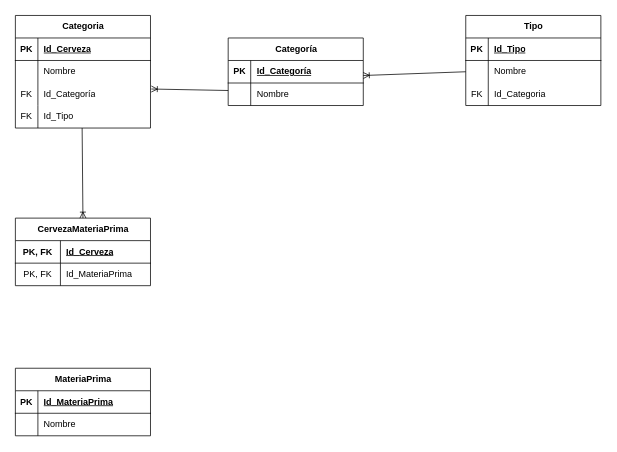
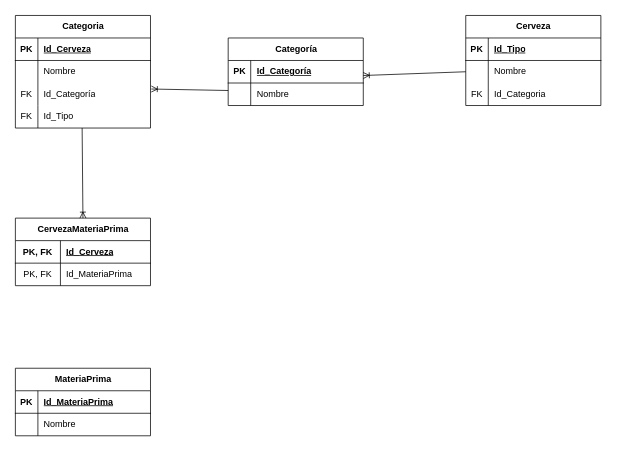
  <mxCell id="0" />
  <mxCell id="1" parent="0" />
  <mxCell id="2" value="Categoria" style="shape=table;startSize=30;container=1;collapsible=1;childLayout=tableLayout;fixedRows=1;rowLines=0;fontStyle=1;align=center;resizeLast=1;html=1;" vertex="1" parent="1"><mxGeometry x="20" y="20" width="180" height="150" as="geometry" /></mxCell>
  <mxCell id="3" value="" style="shape=tableRow;horizontal=0;startSize=0;swimlaneHead=0;swimlaneBody=0;fillColor=none;collapsible=0;dropTarget=0;points=[[0,0.5],[1,0.5]];portConstraint=eastwest;top=0;left=0;right=0;bottom=1;" vertex="1" parent="2"><mxGeometry y="30" width="180" height="30" as="geometry" /></mxCell>
  <mxCell id="4" value="PK" style="shape=partialRectangle;connectable=0;fillColor=none;top=0;left=0;bottom=0;right=0;fontStyle=1;overflow=hidden;whiteSpace=wrap;html=1;" vertex="1" parent="3"><mxGeometry width="30" height="30" as="geometry"><mxRectangle width="30" height="30" as="alternateBounds" /></mxGeometry></mxCell>
  <mxCell id="5" value="&lt;div&gt;Id_Cerveza&lt;/div&gt;" style="shape=partialRectangle;connectable=0;fillColor=none;top=0;left=0;bottom=0;right=0;align=left;spacingLeft=6;fontStyle=5;overflow=hidden;whiteSpace=wrap;html=1;" vertex="1" parent="3"><mxGeometry x="30" width="150" height="30" as="geometry"><mxRectangle width="150" height="30" as="alternateBounds" /></mxGeometry></mxCell>
  <mxCell id="6" value="" style="shape=tableRow;horizontal=0;startSize=0;swimlaneHead=0;swimlaneBody=0;fillColor=none;collapsible=0;dropTarget=0;points=[[0,0.5],[1,0.5]];portConstraint=eastwest;top=0;left=0;right=0;bottom=0;" vertex="1" parent="2"><mxGeometry y="60" width="180" height="30" as="geometry" /></mxCell>
  <mxCell id="7" value="" style="shape=partialRectangle;connectable=0;fillColor=none;top=0;left=0;bottom=0;right=0;editable=1;overflow=hidden;whiteSpace=wrap;html=1;" vertex="1" parent="6"><mxGeometry width="30" height="30" as="geometry"><mxRectangle width="30" height="30" as="alternateBounds" /></mxGeometry></mxCell>
  <mxCell id="8" value="Nombre" style="shape=partialRectangle;connectable=0;fillColor=none;top=0;left=0;bottom=0;right=0;align=left;spacingLeft=6;overflow=hidden;whiteSpace=wrap;html=1;" vertex="1" parent="6"><mxGeometry x="30" width="150" height="30" as="geometry"><mxRectangle width="150" height="30" as="alternateBounds" /></mxGeometry></mxCell>
  <mxCell id="9" value="" style="shape=tableRow;horizontal=0;startSize=0;swimlaneHead=0;swimlaneBody=0;fillColor=none;collapsible=0;dropTarget=0;points=[[0,0.5],[1,0.5]];portConstraint=eastwest;top=0;left=0;right=0;bottom=0;" vertex="1" parent="2"><mxGeometry y="90" width="180" height="30" as="geometry" /></mxCell>
  <mxCell id="10" value="FK" style="shape=partialRectangle;connectable=0;fillColor=none;top=0;left=0;bottom=0;right=0;editable=1;overflow=hidden;whiteSpace=wrap;html=1;" vertex="1" parent="9"><mxGeometry width="30" height="30" as="geometry"><mxRectangle width="30" height="30" as="alternateBounds" /></mxGeometry></mxCell>
  <mxCell id="11" value="Id_Categoría" style="shape=partialRectangle;connectable=0;fillColor=none;top=0;left=0;bottom=0;right=0;align=left;spacingLeft=6;overflow=hidden;whiteSpace=wrap;html=1;" vertex="1" parent="9"><mxGeometry x="30" width="150" height="30" as="geometry"><mxRectangle width="150" height="30" as="alternateBounds" /></mxGeometry></mxCell>
  <mxCell id="12" value="" style="shape=tableRow;horizontal=0;startSize=0;swimlaneHead=0;swimlaneBody=0;fillColor=none;collapsible=0;dropTarget=0;points=[[0,0.5],[1,0.5]];portConstraint=eastwest;top=0;left=0;right=0;bottom=0;" vertex="1" parent="2"><mxGeometry y="120" width="180" height="30" as="geometry" /></mxCell>
  <mxCell id="13" value="FK" style="shape=partialRectangle;connectable=0;fillColor=none;top=0;left=0;bottom=0;right=0;editable=1;overflow=hidden;whiteSpace=wrap;html=1;" vertex="1" parent="12"><mxGeometry width="30" height="30" as="geometry"><mxRectangle width="30" height="30" as="alternateBounds" /></mxGeometry></mxCell>
  <mxCell id="14" value="Id_Tipo" style="shape=partialRectangle;connectable=0;fillColor=none;top=0;left=0;bottom=0;right=0;align=left;spacingLeft=6;overflow=hidden;whiteSpace=wrap;html=1;" vertex="1" parent="12"><mxGeometry x="30" width="150" height="30" as="geometry"><mxRectangle width="150" height="30" as="alternateBounds" /></mxGeometry></mxCell>
  <mxCell id="15" value="Categoría" style="shape=table;startSize=30;container=1;collapsible=1;childLayout=tableLayout;fixedRows=1;rowLines=0;fontStyle=1;align=center;resizeLast=1;html=1;" vertex="1" parent="1"><mxGeometry x="303.5" y="50" width="180" height="90" as="geometry" /></mxCell>
  <mxCell id="16" value="" style="shape=tableRow;horizontal=0;startSize=0;swimlaneHead=0;swimlaneBody=0;fillColor=none;collapsible=0;dropTarget=0;points=[[0,0.5],[1,0.5]];portConstraint=eastwest;top=0;left=0;right=0;bottom=1;" vertex="1" parent="15"><mxGeometry y="30" width="180" height="30" as="geometry" /></mxCell>
  <mxCell id="17" value="PK" style="shape=partialRectangle;connectable=0;fillColor=none;top=0;left=0;bottom=0;right=0;fontStyle=1;overflow=hidden;whiteSpace=wrap;html=1;" vertex="1" parent="16"><mxGeometry width="30" height="30" as="geometry"><mxRectangle width="30" height="30" as="alternateBounds" /></mxGeometry></mxCell>
  <mxCell id="18" value="Id_Categoría" style="shape=partialRectangle;connectable=0;fillColor=none;top=0;left=0;bottom=0;right=0;align=left;spacingLeft=6;fontStyle=5;overflow=hidden;whiteSpace=wrap;html=1;" vertex="1" parent="16"><mxGeometry x="30" width="150" height="30" as="geometry"><mxRectangle width="150" height="30" as="alternateBounds" /></mxGeometry></mxCell>
  <mxCell id="19" value="" style="shape=tableRow;horizontal=0;startSize=0;swimlaneHead=0;swimlaneBody=0;fillColor=none;collapsible=0;dropTarget=0;points=[[0,0.5],[1,0.5]];portConstraint=eastwest;top=0;left=0;right=0;bottom=0;" vertex="1" parent="15"><mxGeometry y="60" width="180" height="30" as="geometry" /></mxCell>
  <mxCell id="20" value="" style="shape=partialRectangle;connectable=0;fillColor=none;top=0;left=0;bottom=0;right=0;editable=1;overflow=hidden;whiteSpace=wrap;html=1;" vertex="1" parent="19"><mxGeometry width="30" height="30" as="geometry"><mxRectangle width="30" height="30" as="alternateBounds" /></mxGeometry></mxCell>
  <mxCell id="21" value="Nombre" style="shape=partialRectangle;connectable=0;fillColor=none;top=0;left=0;bottom=0;right=0;align=left;spacingLeft=6;overflow=hidden;whiteSpace=wrap;html=1;" vertex="1" parent="19"><mxGeometry x="30" width="150" height="30" as="geometry"><mxRectangle width="150" height="30" as="alternateBounds" /></mxGeometry></mxCell>
- <mxCell id="22" value="Tipo" style="shape=table;startSize=30;container=1;collapsible=1;childLayout=tableLayout;fixedRows=1;rowLines=0;fontStyle=1;align=center;resizeLast=1;html=1;" vertex="1" parent="1"><mxGeometry x="620" y="20" width="180" height="120" as="geometry" /></mxCell>
+ <mxCell id="22" value="Cerveza" style="shape=table;startSize=30;container=1;collapsible=1;childLayout=tableLayout;fixedRows=1;rowLines=0;fontStyle=1;align=center;resizeLast=1;html=1;" vertex="1" parent="1"><mxGeometry x="620" y="20" width="180" height="120" as="geometry" /></mxCell>
  <mxCell id="23" value="" style="shape=tableRow;horizontal=0;startSize=0;swimlaneHead=0;swimlaneBody=0;fillColor=none;collapsible=0;dropTarget=0;points=[[0,0.5],[1,0.5]];portConstraint=eastwest;top=0;left=0;right=0;bottom=1;" vertex="1" parent="22"><mxGeometry y="30" width="180" height="30" as="geometry" /></mxCell>
  <mxCell id="24" value="PK" style="shape=partialRectangle;connectable=0;fillColor=none;top=0;left=0;bottom=0;right=0;fontStyle=1;overflow=hidden;whiteSpace=wrap;html=1;" vertex="1" parent="23"><mxGeometry width="30" height="30" as="geometry"><mxRectangle width="30" height="30" as="alternateBounds" /></mxGeometry></mxCell>
  <mxCell id="25" value="Id_Tipo" style="shape=partialRectangle;connectable=0;fillColor=none;top=0;left=0;bottom=0;right=0;align=left;spacingLeft=6;fontStyle=5;overflow=hidden;whiteSpace=wrap;html=1;" vertex="1" parent="23"><mxGeometry x="30" width="150" height="30" as="geometry"><mxRectangle width="150" height="30" as="alternateBounds" /></mxGeometry></mxCell>
  <mxCell id="26" value="" style="shape=tableRow;horizontal=0;startSize=0;swimlaneHead=0;swimlaneBody=0;fillColor=none;collapsible=0;dropTarget=0;points=[[0,0.5],[1,0.5]];portConstraint=eastwest;top=0;left=0;right=0;bottom=0;" vertex="1" parent="22"><mxGeometry y="60" width="180" height="30" as="geometry" /></mxCell>
  <mxCell id="27" value="" style="shape=partialRectangle;connectable=0;fillColor=none;top=0;left=0;bottom=0;right=0;editable=1;overflow=hidden;whiteSpace=wrap;html=1;" vertex="1" parent="26"><mxGeometry width="30" height="30" as="geometry"><mxRectangle width="30" height="30" as="alternateBounds" /></mxGeometry></mxCell>
  <mxCell id="28" value="Nombre" style="shape=partialRectangle;connectable=0;fillColor=none;top=0;left=0;bottom=0;right=0;align=left;spacingLeft=6;overflow=hidden;whiteSpace=wrap;html=1;" vertex="1" parent="26"><mxGeometry x="30" width="150" height="30" as="geometry"><mxRectangle width="150" height="30" as="alternateBounds" /></mxGeometry></mxCell>
  <mxCell id="29" value="" style="shape=tableRow;horizontal=0;startSize=0;swimlaneHead=0;swimlaneBody=0;fillColor=none;collapsible=0;dropTarget=0;points=[[0,0.5],[1,0.5]];portConstraint=eastwest;top=0;left=0;right=0;bottom=0;" vertex="1" parent="22"><mxGeometry y="90" width="180" height="30" as="geometry" /></mxCell>
  <mxCell id="30" value="FK" style="shape=partialRectangle;connectable=0;fillColor=none;top=0;left=0;bottom=0;right=0;editable=1;overflow=hidden;whiteSpace=wrap;html=1;" vertex="1" parent="29"><mxGeometry width="30" height="30" as="geometry"><mxRectangle width="30" height="30" as="alternateBounds" /></mxGeometry></mxCell>
  <mxCell id="31" value="Id_Categoria" style="shape=partialRectangle;connectable=0;fillColor=none;top=0;left=0;bottom=0;right=0;align=left;spacingLeft=6;overflow=hidden;whiteSpace=wrap;html=1;" vertex="1" parent="29"><mxGeometry x="30" width="150" height="30" as="geometry"><mxRectangle width="150" height="30" as="alternateBounds" /></mxGeometry></mxCell>
  <mxCell id="32" value="CervezaMateriaPrima" style="shape=table;startSize=30;container=1;collapsible=1;childLayout=tableLayout;fixedRows=1;rowLines=0;fontStyle=1;align=center;resizeLast=1;html=1;" vertex="1" parent="1"><mxGeometry x="20" y="290" width="180" height="90" as="geometry" /></mxCell>
  <mxCell id="33" value="" style="shape=tableRow;horizontal=0;startSize=0;swimlaneHead=0;swimlaneBody=0;fillColor=none;collapsible=0;dropTarget=0;points=[[0,0.5],[1,0.5]];portConstraint=eastwest;top=0;left=0;right=0;bottom=1;" vertex="1" parent="32"><mxGeometry y="30" width="180" height="30" as="geometry" /></mxCell>
  <mxCell id="34" value="PK, FK" style="shape=partialRectangle;connectable=0;fillColor=none;top=0;left=0;bottom=0;right=0;fontStyle=1;overflow=hidden;whiteSpace=wrap;html=1;" vertex="1" parent="33"><mxGeometry width="60" height="30" as="geometry"><mxRectangle width="60" height="30" as="alternateBounds" /></mxGeometry></mxCell>
  <mxCell id="35" value="Id_Cerveza" style="shape=partialRectangle;connectable=0;fillColor=none;top=0;left=0;bottom=0;right=0;align=left;spacingLeft=6;fontStyle=5;overflow=hidden;whiteSpace=wrap;html=1;" vertex="1" parent="33"><mxGeometry x="60" width="120" height="30" as="geometry"><mxRectangle width="120" height="30" as="alternateBounds" /></mxGeometry></mxCell>
  <mxCell id="36" value="" style="shape=tableRow;horizontal=0;startSize=0;swimlaneHead=0;swimlaneBody=0;fillColor=none;collapsible=0;dropTarget=0;points=[[0,0.5],[1,0.5]];portConstraint=eastwest;top=0;left=0;right=0;bottom=0;" vertex="1" parent="32"><mxGeometry y="60" width="180" height="30" as="geometry" /></mxCell>
  <mxCell id="37" value="PK, FK" style="shape=partialRectangle;connectable=0;fillColor=none;top=0;left=0;bottom=0;right=0;editable=1;overflow=hidden;whiteSpace=wrap;html=1;" vertex="1" parent="36"><mxGeometry width="60" height="30" as="geometry"><mxRectangle width="60" height="30" as="alternateBounds" /></mxGeometry></mxCell>
  <mxCell id="38" value="Id_MateriaPrima" style="shape=partialRectangle;connectable=0;fillColor=none;top=0;left=0;bottom=0;right=0;align=left;spacingLeft=6;overflow=hidden;whiteSpace=wrap;html=1;" vertex="1" parent="36"><mxGeometry x="60" width="120" height="30" as="geometry"><mxRectangle width="120" height="30" as="alternateBounds" /></mxGeometry></mxCell>
  <mxCell id="39" value="MateriaPrima" style="shape=table;startSize=30;container=1;collapsible=1;childLayout=tableLayout;fixedRows=1;rowLines=0;fontStyle=1;align=center;resizeLast=1;html=1;" vertex="1" parent="1"><mxGeometry x="20" y="490" width="180" height="90" as="geometry" /></mxCell>
  <mxCell id="40" value="" style="shape=tableRow;horizontal=0;startSize=0;swimlaneHead=0;swimlaneBody=0;fillColor=none;collapsible=0;dropTarget=0;points=[[0,0.5],[1,0.5]];portConstraint=eastwest;top=0;left=0;right=0;bottom=1;" vertex="1" parent="39"><mxGeometry y="30" width="180" height="30" as="geometry" /></mxCell>
  <mxCell id="41" value="PK" style="shape=partialRectangle;connectable=0;fillColor=none;top=0;left=0;bottom=0;right=0;fontStyle=1;overflow=hidden;whiteSpace=wrap;html=1;" vertex="1" parent="40"><mxGeometry width="30" height="30" as="geometry"><mxRectangle width="30" height="30" as="alternateBounds" /></mxGeometry></mxCell>
  <mxCell id="42" value="Id_MateriaPrima" style="shape=partialRectangle;connectable=0;fillColor=none;top=0;left=0;bottom=0;right=0;align=left;spacingLeft=6;fontStyle=5;overflow=hidden;whiteSpace=wrap;html=1;" vertex="1" parent="40"><mxGeometry x="30" width="150" height="30" as="geometry"><mxRectangle width="150" height="30" as="alternateBounds" /></mxGeometry></mxCell>
  <mxCell id="43" value="" style="shape=tableRow;horizontal=0;startSize=0;swimlaneHead=0;swimlaneBody=0;fillColor=none;collapsible=0;dropTarget=0;points=[[0,0.5],[1,0.5]];portConstraint=eastwest;top=0;left=0;right=0;bottom=0;" vertex="1" parent="39"><mxGeometry y="60" width="180" height="30" as="geometry" /></mxCell>
  <mxCell id="44" value="" style="shape=partialRectangle;connectable=0;fillColor=none;top=0;left=0;bottom=0;right=0;editable=1;overflow=hidden;whiteSpace=wrap;html=1;" vertex="1" parent="43"><mxGeometry width="30" height="30" as="geometry"><mxRectangle width="30" height="30" as="alternateBounds" /></mxGeometry></mxCell>
  <mxCell id="45" value="Nombre" style="shape=partialRectangle;connectable=0;fillColor=none;top=0;left=0;bottom=0;right=0;align=left;spacingLeft=6;overflow=hidden;whiteSpace=wrap;html=1;" vertex="1" parent="43"><mxGeometry x="30" width="150" height="30" as="geometry"><mxRectangle width="150" height="30" as="alternateBounds" /></mxGeometry></mxCell>
  <mxCell id="46" value="" style="endArrow=ERoneToMany;html=1;rounded=0;startArrow=none;startFill=0;endFill=0;exitX=0.494;exitY=1;exitDx=0;exitDy=0;exitPerimeter=0;entryX=0.5;entryY=0;entryDx=0;entryDy=0;entryPerimeter=0;" edge="1" parent="1" source="12" target="32"><mxGeometry relative="1" as="geometry"><mxPoint x="109.5" y="190" as="sourcePoint" /><mxPoint x="110" y="280" as="targetPoint" /></mxGeometry></mxCell>
  <mxCell id="47" value="" style="endArrow=none;html=1;rounded=0;startArrow=ERoneToMany;startFill=0;exitX=1.006;exitY=0.267;exitDx=0;exitDy=0;exitPerimeter=0;" edge="1" parent="1" source="9"><mxGeometry relative="1" as="geometry"><mxPoint x="213.5" y="120.5" as="sourcePoint" /><mxPoint x="303.5" y="120" as="targetPoint" /></mxGeometry></mxCell>
  <mxCell id="48" value="" style="endArrow=none;html=1;rounded=0;entryX=0;entryY=0.5;entryDx=0;entryDy=0;startArrow=ERoneToMany;startFill=0;" edge="1" parent="1" target="26"><mxGeometry relative="1" as="geometry"><mxPoint x="483.5" y="100" as="sourcePoint" /><mxPoint x="610" y="100" as="targetPoint" /></mxGeometry></mxCell>
